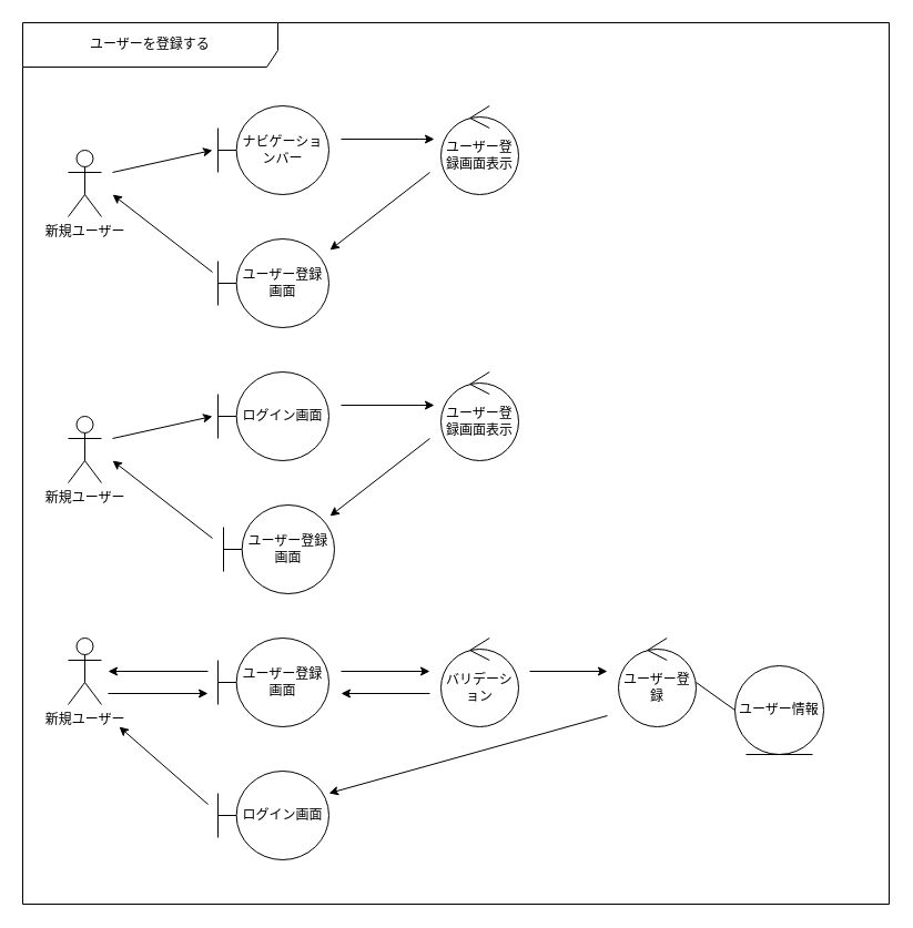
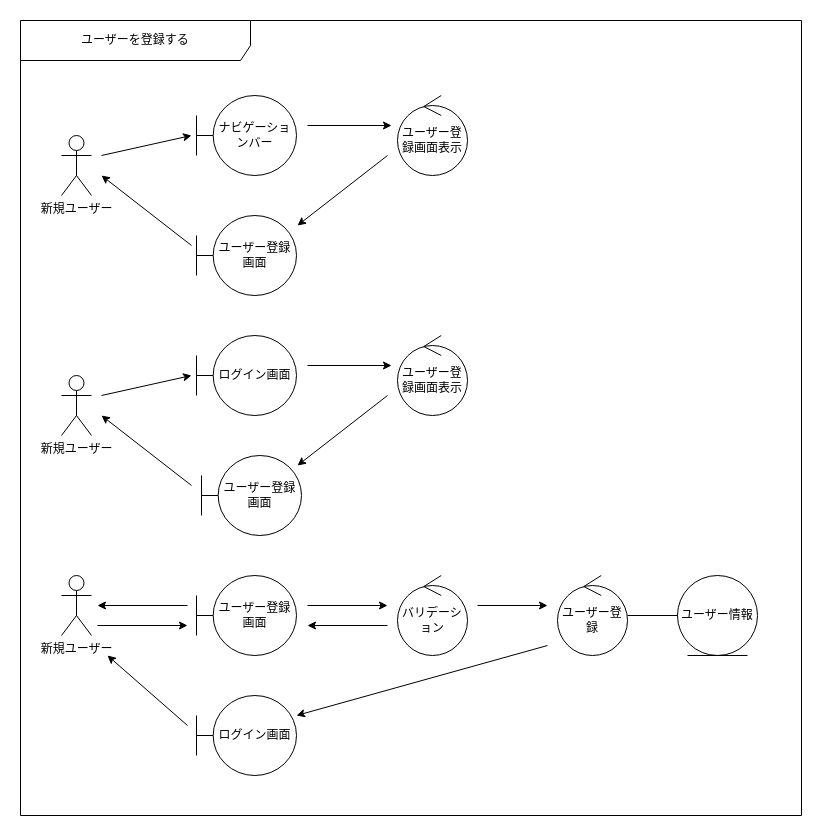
  <mxCell id="0" />
  <mxCell id="1" parent="0" />
  <mxCell id="2" value="ユーザーを登録する" style="shape=umlFrame;whiteSpace=wrap;html=1;width=230;height=40;" parent="1" vertex="1"><mxGeometry x="20" y="20" width="781" height="795" as="geometry" /></mxCell>
  <mxCell id="3" value="ナビゲーションバー" style="shape=umlBoundary;whiteSpace=wrap;html=1;" parent="1" vertex="1"><mxGeometry x="196" y="95" width="100" height="80" as="geometry" /></mxCell>
  <mxCell id="4" value="ユーザー登録画面表示" style="ellipse;shape=umlControl;whiteSpace=wrap;html=1;" parent="1" vertex="1"><mxGeometry x="397" y="95" width="70" height="80" as="geometry" /></mxCell>
  <mxCell id="5" value="ユーザー登録画面" style="shape=umlBoundary;whiteSpace=wrap;html=1;" parent="1" vertex="1"><mxGeometry x="196" y="215" width="100" height="80" as="geometry" /></mxCell>
  <mxCell id="6" value="新規ユーザー" style="shape=umlActor;verticalLabelPosition=bottom;verticalAlign=top;html=1;" parent="1" vertex="1"><mxGeometry x="61" y="135" width="30" height="60" as="geometry" /></mxCell>
  <mxCell id="7" value="" style="endArrow=classic;html=1;" parent="1" edge="1"><mxGeometry width="50" height="50" relative="1" as="geometry"><mxPoint x="101" y="155" as="sourcePoint" /><mxPoint x="191" y="135" as="targetPoint" /></mxGeometry></mxCell>
  <mxCell id="8" value="" style="endArrow=classic;html=1;" parent="1" edge="1"><mxGeometry width="50" height="50" relative="1" as="geometry"><mxPoint x="307" y="125" as="sourcePoint" /><mxPoint x="391" y="125" as="targetPoint" /></mxGeometry></mxCell>
  <mxCell id="9" value="" style="endArrow=classic;html=1;" parent="1" edge="1"><mxGeometry width="50" height="50" relative="1" as="geometry"><mxPoint x="387" y="155" as="sourcePoint" /><mxPoint x="297" y="225" as="targetPoint" /></mxGeometry></mxCell>
  <mxCell id="10" value="" style="endArrow=classic;html=1;" parent="1" edge="1"><mxGeometry width="50" height="50" relative="1" as="geometry"><mxPoint x="191" y="245" as="sourcePoint" /><mxPoint x="101" y="175" as="targetPoint" /></mxGeometry></mxCell>
  <mxCell id="11" value="ログイン画面" style="shape=umlBoundary;whiteSpace=wrap;html=1;" vertex="1" parent="1"><mxGeometry x="196" y="335" width="100" height="80" as="geometry" /></mxCell>
  <mxCell id="12" value="ユーザー登録画面表示" style="ellipse;shape=umlControl;whiteSpace=wrap;html=1;" vertex="1" parent="1"><mxGeometry x="397" y="335" width="70" height="80" as="geometry" /></mxCell>
  <mxCell id="13" value="ユーザー登録画面" style="shape=umlBoundary;whiteSpace=wrap;html=1;" vertex="1" parent="1"><mxGeometry x="201" y="455" width="100" height="80" as="geometry" /></mxCell>
  <mxCell id="14" value="" style="endArrow=classic;html=1;" edge="1" parent="1"><mxGeometry width="50" height="50" relative="1" as="geometry"><mxPoint x="101" y="395" as="sourcePoint" /><mxPoint x="191" y="375" as="targetPoint" /></mxGeometry></mxCell>
  <mxCell id="15" value="" style="endArrow=classic;html=1;" edge="1" parent="1"><mxGeometry width="50" height="50" relative="1" as="geometry"><mxPoint x="307" y="365" as="sourcePoint" /><mxPoint x="391" y="365" as="targetPoint" /></mxGeometry></mxCell>
  <mxCell id="16" value="" style="endArrow=classic;html=1;" edge="1" parent="1"><mxGeometry width="50" height="50" relative="1" as="geometry"><mxPoint x="387" y="395" as="sourcePoint" /><mxPoint x="297" y="465" as="targetPoint" /></mxGeometry></mxCell>
  <mxCell id="17" value="" style="endArrow=classic;html=1;" edge="1" parent="1"><mxGeometry width="50" height="50" relative="1" as="geometry"><mxPoint x="191" y="485" as="sourcePoint" /><mxPoint x="101" y="415" as="targetPoint" /></mxGeometry></mxCell>
  <mxCell id="18" value="ユーザー登録画面" style="shape=umlBoundary;whiteSpace=wrap;html=1;" vertex="1" parent="1"><mxGeometry x="196" y="575" width="100" height="80" as="geometry" /></mxCell>
  <mxCell id="19" value="バリデーション" style="ellipse;shape=umlControl;whiteSpace=wrap;html=1;" vertex="1" parent="1"><mxGeometry x="397" y="575" width="70" height="80" as="geometry" /></mxCell>
  <mxCell id="20" value="ユーザー登録" style="ellipse;shape=umlControl;whiteSpace=wrap;html=1;" vertex="1" parent="1"><mxGeometry x="557" y="575" width="70" height="80" as="geometry" /></mxCell>
- <mxCell id="21" value="ユーザー情報" style="ellipse;shape=umlEntity;whiteSpace=wrap;html=1;" vertex="1" parent="1"><mxGeometry x="662" y="600" width="80" height="80" as="geometry" /></mxCell>
+ <mxCell id="21" value="ユーザー情報" style="ellipse;shape=umlEntity;whiteSpace=wrap;html=1;" vertex="1" parent="1"><mxGeometry x="677" y="575" width="80" height="80" as="geometry" /></mxCell>
  <mxCell id="22" value="ログイン画面" style="shape=umlBoundary;whiteSpace=wrap;html=1;" vertex="1" parent="1"><mxGeometry x="196" y="695" width="100" height="80" as="geometry" /></mxCell>
  <mxCell id="23" value="" style="endArrow=classic;html=1;" edge="1" parent="1"><mxGeometry width="50" height="50" relative="1" as="geometry"><mxPoint x="307" y="605" as="sourcePoint" /><mxPoint x="387" y="605" as="targetPoint" /></mxGeometry></mxCell>
  <mxCell id="24" value="" style="endArrow=classic;html=1;" edge="1" parent="1"><mxGeometry width="50" height="50" relative="1" as="geometry"><mxPoint x="477" y="605" as="sourcePoint" /><mxPoint x="547" y="605" as="targetPoint" /></mxGeometry></mxCell>
  <mxCell id="25" value="" style="endArrow=classic;html=1;entryX=1;entryY=0.25;entryDx=0;entryDy=0;entryPerimeter=0;" edge="1" parent="1" target="22"><mxGeometry width="50" height="50" relative="1" as="geometry"><mxPoint x="547" y="645" as="sourcePoint" /><mxPoint x="551" y="565" as="targetPoint" /></mxGeometry></mxCell>
  <mxCell id="26" value="" style="endArrow=classic;html=1;" edge="1" parent="1"><mxGeometry width="50" height="50" relative="1" as="geometry"><mxPoint x="97" y="625" as="sourcePoint" /><mxPoint x="187" y="625" as="targetPoint" /></mxGeometry></mxCell>
  <mxCell id="27" value="" style="endArrow=classic;html=1;" edge="1" parent="1"><mxGeometry width="50" height="50" relative="1" as="geometry"><mxPoint x="187" y="605" as="sourcePoint" /><mxPoint x="97" y="605" as="targetPoint" /></mxGeometry></mxCell>
  <mxCell id="28" value="" style="endArrow=classic;html=1;" edge="1" parent="1"><mxGeometry width="50" height="50" relative="1" as="geometry"><mxPoint x="187" y="725" as="sourcePoint" /><mxPoint x="107" y="655" as="targetPoint" /></mxGeometry></mxCell>
  <mxCell id="29" value="" style="endArrow=classic;html=1;" edge="1" parent="1"><mxGeometry width="50" height="50" relative="1" as="geometry"><mxPoint x="387" y="625" as="sourcePoint" /><mxPoint x="307" y="625" as="targetPoint" /></mxGeometry></mxCell>
  <mxCell id="30" value="新規ユーザー" style="shape=umlActor;verticalLabelPosition=bottom;verticalAlign=top;html=1;" vertex="1" parent="1"><mxGeometry x="61" y="375" width="30" height="60" as="geometry" /></mxCell>
  <mxCell id="31" value="新規ユーザー" style="shape=umlActor;verticalLabelPosition=bottom;verticalAlign=top;html=1;" vertex="1" parent="1"><mxGeometry x="61" y="575" width="30" height="60" as="geometry" /></mxCell>
  <mxCell id="32" value="" style="endArrow=none;html=1;entryX=0;entryY=0.5;entryDx=0;entryDy=0;exitX=1;exitY=0.5;exitDx=0;exitDy=0;exitPerimeter=0;" edge="1" parent="1" source="20" target="21"><mxGeometry width="50" height="50" relative="1" as="geometry"><mxPoint x="607" y="715" as="sourcePoint" /><mxPoint x="657" y="665" as="targetPoint" /></mxGeometry></mxCell>
